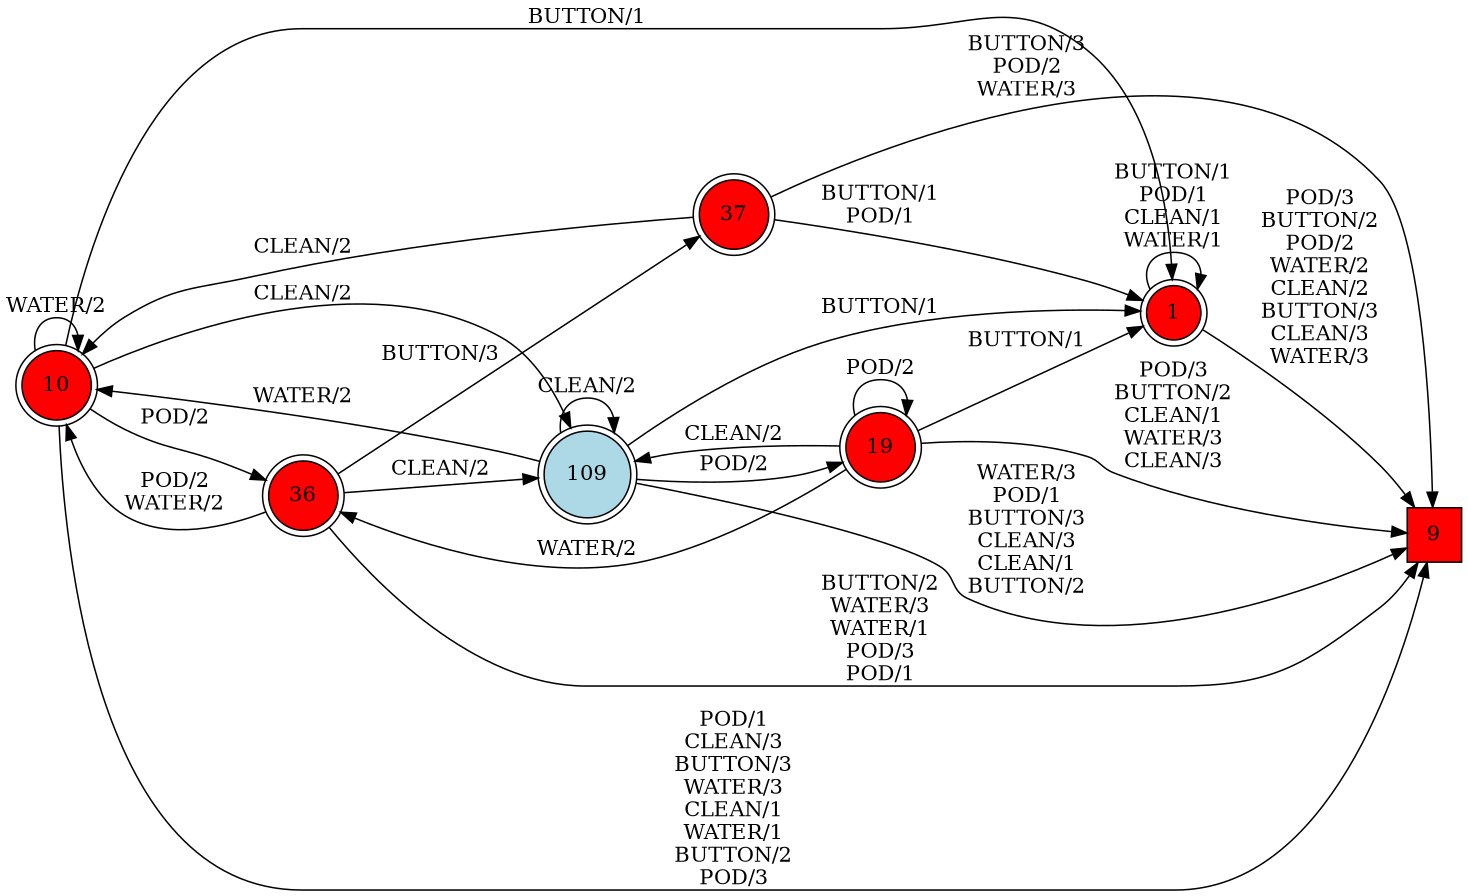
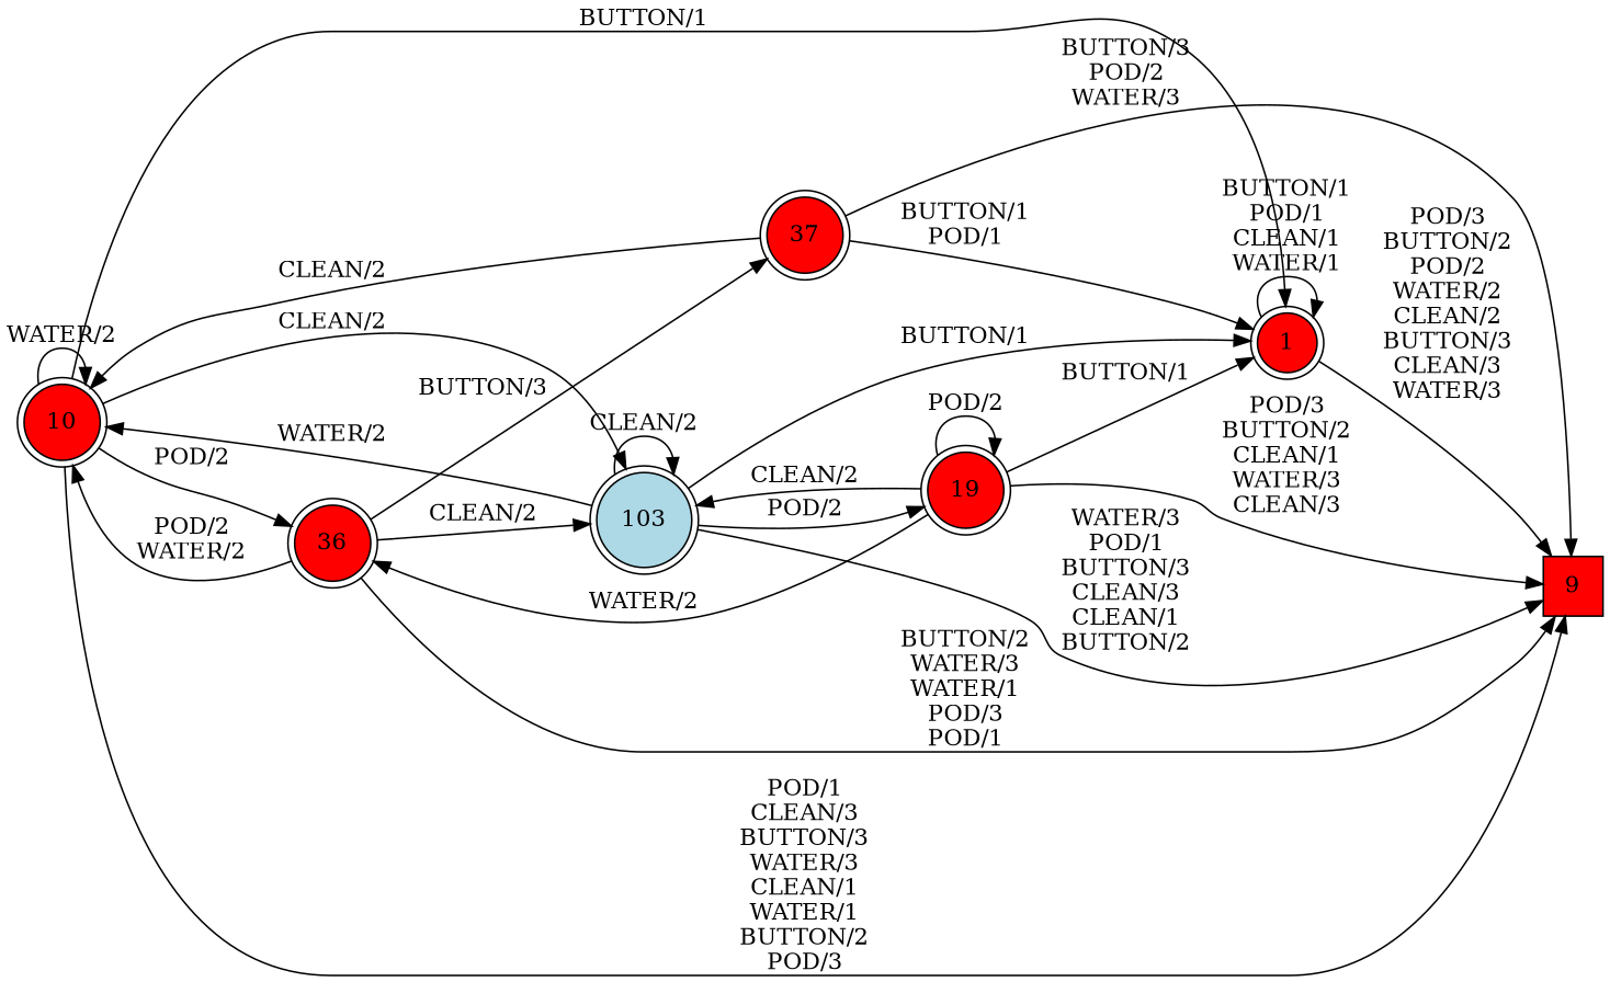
  digraph {
    rankdir=LR
    node [fillcolor=red shape=doublecircle style=filled]
    1
    9 [shape=square]
    10
    36
-   103 [fillcolor=lightblue isInitial=True label=109]
+   103 [fillcolor=lightblue isInitial=True]
    19
    37
    1 -> 1 [label="BUTTON/1\nPOD/1\nCLEAN/1\nWATER/1"]
    1 -> 9 [label="POD/3\nBUTTON/2\nPOD/2\nWATER/2\nCLEAN/2\nBUTTON/3\nCLEAN/3\nWATER/3"]
    10 -> 1 [label="BUTTON/1"]
    10 -> 9 [label="POD/1\nCLEAN/3\nBUTTON/3\nWATER/3\nCLEAN/1\nWATER/1\nBUTTON/2\nPOD/3"]
    10 -> 10 [label="WATER/2"]
    10 -> 36 [label="POD/2"]
    10 -> 103 [label="CLEAN/2"]
    36 -> 9 [label="BUTTON/2\nWATER/3\nWATER/1\nPOD/3\nPOD/1"]
    36 -> 10 [label="POD/2\nWATER/2"]
    36 -> 103 [label="CLEAN/2"]
    36 -> 37 [label="BUTTON/3"]
    103 -> 1 [label="BUTTON/1"]
    103 -> 9 [label="WATER/3\nPOD/1\nBUTTON/3\nCLEAN/3\nCLEAN/1\nBUTTON/2"]
    103 -> 10 [label="WATER/2"]
    103 -> 103 [label="CLEAN/2"]
    103 -> 19 [label="POD/2"]
    19 -> 1 [label="BUTTON/1"]
    19 -> 9 [label="POD/3\nBUTTON/2\nCLEAN/1\nWATER/3\nCLEAN/3"]
    19 -> 36 [label="WATER/2"]
    19 -> 103 [label="CLEAN/2"]
    19 -> 19 [label="POD/2"]
    37 -> 1 [label="BUTTON/1\nPOD/1"]
    37 -> 9 [label="BUTTON/3\nPOD/2\nWATER/3"]
    37 -> 10 [label="CLEAN/2"]
  }
